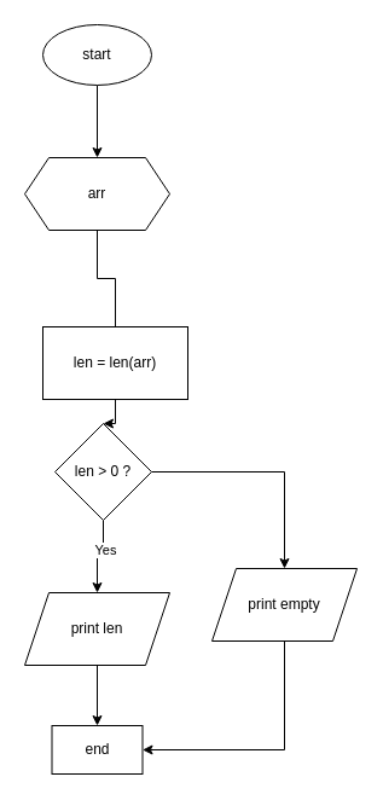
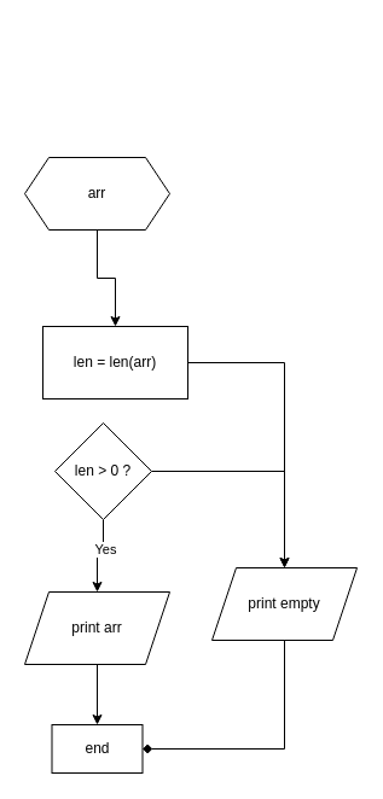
  <mxCell id="0" />
  <mxCell id="1" parent="0" />
- <mxCell id="2" style="edgeStyle=orthogonalEdgeStyle;rounded=0;orthogonalLoop=1;jettySize=auto;html=1;" edge="1" parent="1" source="3" target="5"><mxGeometry relative="1" as="geometry"><mxPoint x="80" y="130" as="targetPoint" /></mxGeometry></mxCell>
- <mxCell id="3" value="start" style="ellipse;whiteSpace=wrap;html=1;" vertex="1" parent="1"><mxGeometry x="35" y="20" width="90" height="50" as="geometry" /></mxCell>
- <mxCell id="4" style="edgeStyle=orthogonalEdgeStyle;rounded=0;orthogonalLoop=1;jettySize=auto;html=1;endArrow=none;" edge="1" parent="1" source="5" target="7"><mxGeometry relative="1" as="geometry"><mxPoint x="80" y="270" as="targetPoint" /></mxGeometry></mxCell>
+ <mxCell id="4" style="edgeStyle=orthogonalEdgeStyle;rounded=0;orthogonalLoop=1;jettySize=auto;html=1;" edge="1" parent="1" source="5" target="7"><mxGeometry relative="1" as="geometry"><mxPoint x="80" y="270" as="targetPoint" /></mxGeometry></mxCell>
  <mxCell id="5" value="arr" style="shape=hexagon;perimeter=hexagonPerimeter2;whiteSpace=wrap;html=1;fixedSize=1;" vertex="1" parent="1"><mxGeometry x="20" y="130" width="120" height="60" as="geometry" /></mxCell>
- <mxCell id="6" style="edgeStyle=orthogonalEdgeStyle;rounded=0;orthogonalLoop=1;jettySize=auto;html=1;" edge="1" parent="1" source="7" target="11"><mxGeometry relative="1" as="geometry"><mxPoint x="80" y="360" as="targetPoint" /></mxGeometry></mxCell>
+ <mxCell id="6" style="edgeStyle=orthogonalEdgeStyle;rounded=0;orthogonalLoop=1;jettySize=auto;html=1;" edge="1" parent="1" source="7" target="15"><mxGeometry relative="1" as="geometry"><mxPoint x="80" y="360" as="targetPoint" /></mxGeometry></mxCell>
  <mxCell id="7" value="len = len(arr)" style="rounded=0;whiteSpace=wrap;html=1;" vertex="1" parent="1"><mxGeometry x="35" y="270" width="120" height="60" as="geometry" /></mxCell>
  <mxCell id="8" style="edgeStyle=orthogonalEdgeStyle;rounded=0;orthogonalLoop=1;jettySize=auto;html=1;" edge="1" parent="1" source="11" target="13"><mxGeometry relative="1" as="geometry"><mxPoint x="80" y="520" as="targetPoint" /></mxGeometry></mxCell>
  <mxCell id="9" value="Yes" style="edgeLabel;html=1;align=center;verticalAlign=middle;resizable=0;points=[];" vertex="1" connectable="0" parent="8"><mxGeometry x="-0.26" y="1" relative="1" as="geometry"><mxPoint as="offset" /></mxGeometry></mxCell>
  <mxCell id="10" style="edgeStyle=orthogonalEdgeStyle;rounded=0;orthogonalLoop=1;jettySize=auto;html=1;" edge="1" parent="1" source="11" target="15"><mxGeometry relative="1" as="geometry"><mxPoint x="245" y="480" as="targetPoint" /></mxGeometry></mxCell>
  <mxCell id="11" value="len &amp;gt; 0 ?" style="rhombus;whiteSpace=wrap;html=1;" vertex="1" parent="1"><mxGeometry x="45" y="350" width="80" height="80" as="geometry" /></mxCell>
  <mxCell id="12" style="edgeStyle=orthogonalEdgeStyle;rounded=0;orthogonalLoop=1;jettySize=auto;html=1;" edge="1" parent="1" source="13" target="16"><mxGeometry relative="1" as="geometry"><mxPoint x="80" y="600" as="targetPoint" /></mxGeometry></mxCell>
- <mxCell id="13" value="print len" style="shape=parallelogram;perimeter=parallelogramPerimeter;whiteSpace=wrap;html=1;fixedSize=1;" vertex="1" parent="1"><mxGeometry x="20" y="490" width="120" height="60" as="geometry" /></mxCell>
- <mxCell id="14" style="edgeStyle=orthogonalEdgeStyle;rounded=0;orthogonalLoop=1;jettySize=auto;html=1;entryX=1;entryY=0.5;entryDx=0;entryDy=0;" edge="1" parent="1" source="15" target="16"><mxGeometry relative="1" as="geometry"><Array as="points"><mxPoint x="235" y="620" /></Array></mxGeometry></mxCell>
+ <mxCell id="13" value="print arr" style="shape=parallelogram;perimeter=parallelogramPerimeter;whiteSpace=wrap;html=1;fixedSize=1;" vertex="1" parent="1"><mxGeometry x="20" y="490" width="120" height="60" as="geometry" /></mxCell>
+ <mxCell id="14" style="edgeStyle=orthogonalEdgeStyle;rounded=0;orthogonalLoop=1;jettySize=auto;html=1;entryX=1;entryY=0.5;entryDx=0;entryDy=0;endArrow=diamond;" edge="1" parent="1" source="15" target="16"><mxGeometry relative="1" as="geometry"><Array as="points"><mxPoint x="235" y="620" /></Array></mxGeometry></mxCell>
  <mxCell id="15" value="print empty" style="shape=parallelogram;perimeter=parallelogramPerimeter;whiteSpace=wrap;html=1;fixedSize=1;" vertex="1" parent="1"><mxGeometry x="175" y="470" width="120" height="60" as="geometry" /></mxCell>
  <mxCell id="16" value="end" style="whiteSpace=wrap;html=1;rounded=0;" vertex="1" parent="1"><mxGeometry x="42.5" y="600" width="75" height="40" as="geometry" /></mxCell>
